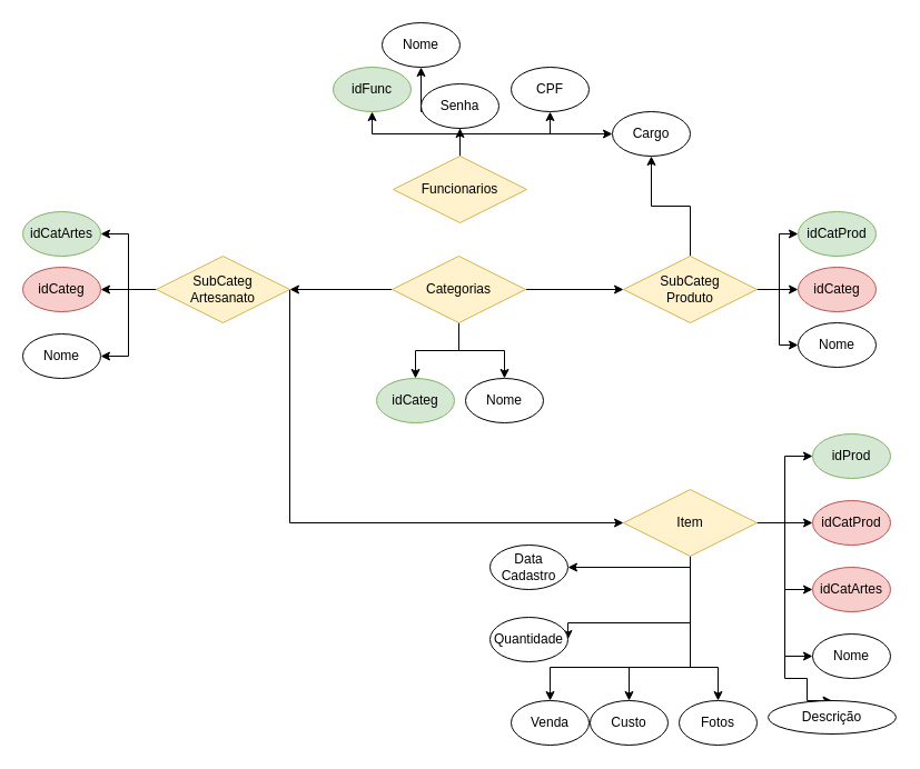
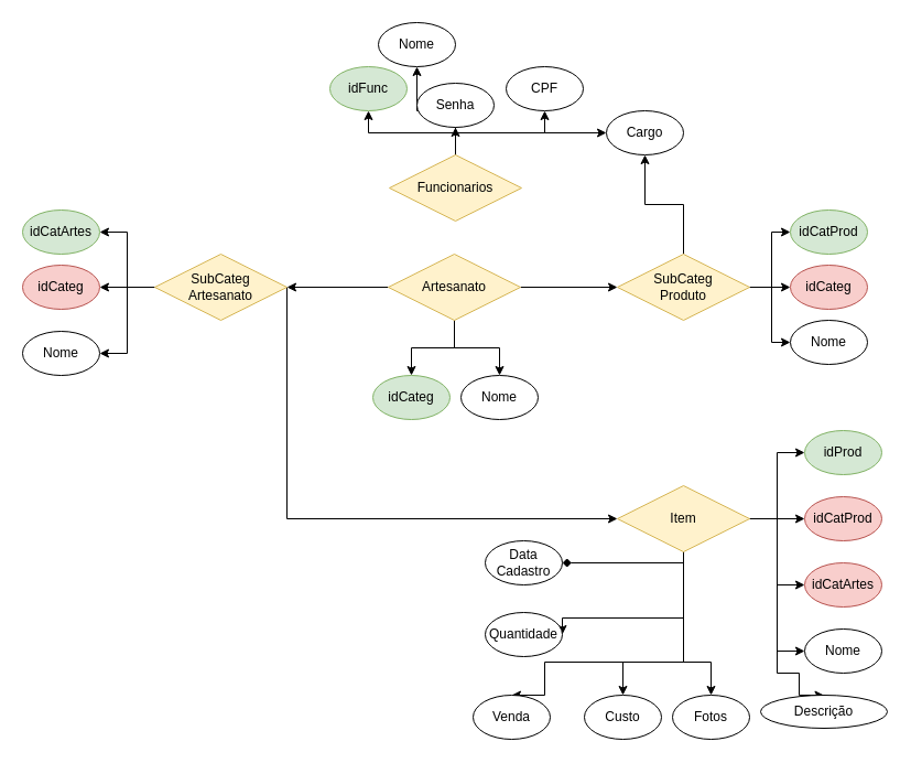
  <mxCell id="0" />
  <mxCell id="1" parent="0" />
  <mxCell id="2" style="edgeStyle=orthogonalEdgeStyle;rounded=0;orthogonalLoop=1;jettySize=auto;html=1;entryX=0.5;entryY=1;entryDx=0;entryDy=0;" parent="1" source="7" target="9" edge="1"><mxGeometry relative="1" as="geometry" /></mxCell>
  <mxCell id="3" style="edgeStyle=orthogonalEdgeStyle;rounded=0;orthogonalLoop=1;jettySize=auto;html=1;entryX=0.5;entryY=1;entryDx=0;entryDy=0;" parent="1" source="7" target="8" edge="1"><mxGeometry relative="1" as="geometry" /></mxCell>
  <mxCell id="4" style="edgeStyle=orthogonalEdgeStyle;rounded=0;orthogonalLoop=1;jettySize=auto;html=1;entryX=0.5;entryY=1;entryDx=0;entryDy=0;" parent="1" source="7" target="10" edge="1"><mxGeometry relative="1" as="geometry"><Array as="points"><mxPoint x="413" y="120" /><mxPoint x="494" y="120" /></Array></mxGeometry></mxCell>
  <mxCell id="5" style="edgeStyle=orthogonalEdgeStyle;rounded=0;orthogonalLoop=1;jettySize=auto;html=1;entryX=0.5;entryY=1;entryDx=0;entryDy=0;" parent="1" source="7" target="11" edge="1"><mxGeometry relative="1" as="geometry" /></mxCell>
  <mxCell id="6" style="edgeStyle=orthogonalEdgeStyle;rounded=0;orthogonalLoop=1;jettySize=auto;html=1;entryX=0;entryY=0.5;entryDx=0;entryDy=0;" parent="1" source="7" target="53" edge="1"><mxGeometry relative="1" as="geometry"><Array as="points"><mxPoint x="413" y="120" /></Array></mxGeometry></mxCell>
  <mxCell id="7" value="Funcionarios" style="rhombus;whiteSpace=wrap;html=1;fillColor=#fff2cc;strokeColor=#d6b656;fontColor=#000000;" parent="1" vertex="1"><mxGeometry x="353" y="140" width="120" height="60" as="geometry" /></mxCell>
  <mxCell id="8" value="idFunc" style="ellipse;whiteSpace=wrap;html=1;fillColor=#d5e8d4;strokeColor=#82b366;fontColor=#000000;" parent="1" vertex="1"><mxGeometry x="299" y="60" width="70" height="40" as="geometry" /></mxCell>
  <mxCell id="9" value="Senha" style="ellipse;whiteSpace=wrap;html=1;" parent="1" vertex="1"><mxGeometry x="378" y="75" width="70" height="40" as="geometry" /></mxCell>
  <mxCell id="10" value="CPF" style="ellipse;whiteSpace=wrap;html=1;" parent="1" vertex="1"><mxGeometry x="459" y="60" width="70" height="40" as="geometry" /></mxCell>
  <mxCell id="11" value="Nome" style="ellipse;whiteSpace=wrap;html=1;" parent="1" vertex="1"><mxGeometry x="343" y="20" width="70" height="40" as="geometry" /></mxCell>
  <mxCell id="12" style="edgeStyle=orthogonalEdgeStyle;rounded=0;orthogonalLoop=1;jettySize=auto;html=1;entryX=0.5;entryY=0;entryDx=0;entryDy=0;" parent="1" source="16" target="17" edge="1"><mxGeometry relative="1" as="geometry" /></mxCell>
  <mxCell id="13" style="edgeStyle=orthogonalEdgeStyle;rounded=0;orthogonalLoop=1;jettySize=auto;html=1;entryX=0.5;entryY=0;entryDx=0;entryDy=0;" parent="1" source="16" target="18" edge="1"><mxGeometry relative="1" as="geometry" /></mxCell>
  <mxCell id="14" style="edgeStyle=orthogonalEdgeStyle;rounded=0;orthogonalLoop=1;jettySize=auto;html=1;entryX=1;entryY=0.5;entryDx=0;entryDy=0;" parent="1" source="16" target="23" edge="1"><mxGeometry relative="1" as="geometry" /></mxCell>
  <mxCell id="15" style="edgeStyle=orthogonalEdgeStyle;rounded=0;orthogonalLoop=1;jettySize=auto;html=1;" parent="1" source="16" target="31" edge="1"><mxGeometry relative="1" as="geometry" /></mxCell>
- <mxCell id="16" value="Categorias" style="rhombus;whiteSpace=wrap;html=1;fillColor=#fff2cc;strokeColor=#d6b656;fontColor=#000000;" parent="1" vertex="1"><mxGeometry x="352" y="230" width="120" height="60" as="geometry" /></mxCell>
+ <mxCell id="16" value="Artesanato" style="rhombus;whiteSpace=wrap;html=1;fillColor=#fff2cc;strokeColor=#d6b656;fontColor=#000000;" parent="1" vertex="1"><mxGeometry x="352" y="230" width="120" height="60" as="geometry" /></mxCell>
  <mxCell id="17" value="idCateg" style="ellipse;whiteSpace=wrap;html=1;fillColor=#d5e8d4;strokeColor=#82b366;fontColor=#000000;" parent="1" vertex="1"><mxGeometry x="338" y="340" width="70" height="40" as="geometry" /></mxCell>
  <mxCell id="18" value="Nome" style="ellipse;whiteSpace=wrap;html=1;" parent="1" vertex="1"><mxGeometry x="418" y="340" width="70" height="40" as="geometry" /></mxCell>
  <mxCell id="19" style="edgeStyle=orthogonalEdgeStyle;rounded=0;orthogonalLoop=1;jettySize=auto;html=1;" parent="1" source="23" target="26" edge="1"><mxGeometry relative="1" as="geometry" /></mxCell>
  <mxCell id="20" style="edgeStyle=orthogonalEdgeStyle;rounded=0;orthogonalLoop=1;jettySize=auto;html=1;entryX=1;entryY=0.5;entryDx=0;entryDy=0;" parent="1" source="23" target="24" edge="1"><mxGeometry relative="1" as="geometry" /></mxCell>
  <mxCell id="21" style="edgeStyle=orthogonalEdgeStyle;rounded=0;orthogonalLoop=1;jettySize=auto;html=1;entryX=1;entryY=0.5;entryDx=0;entryDy=0;" parent="1" source="23" target="25" edge="1"><mxGeometry relative="1" as="geometry" /></mxCell>
  <mxCell id="22" style="edgeStyle=orthogonalEdgeStyle;rounded=0;orthogonalLoop=1;jettySize=auto;html=1;entryX=0;entryY=0.5;entryDx=0;entryDy=0;" parent="1" source="23" target="45" edge="1"><mxGeometry relative="1" as="geometry"><Array as="points"><mxPoint x="260" y="470" /></Array></mxGeometry></mxCell>
  <mxCell id="23" value="SubCateg&lt;br&gt;Artesanato" style="rhombus;whiteSpace=wrap;html=1;fillColor=#fff2cc;strokeColor=#d6b656;fontColor=#000000;" parent="1" vertex="1"><mxGeometry x="140" y="230" width="120" height="60" as="geometry" /></mxCell>
  <mxCell id="24" value="idCatArtes" style="ellipse;whiteSpace=wrap;html=1;fillColor=#d5e8d4;strokeColor=#82b366;fontColor=#000000;" parent="1" vertex="1"><mxGeometry x="20" y="190" width="70" height="40" as="geometry" /></mxCell>
  <mxCell id="25" value="Nome" style="ellipse;whiteSpace=wrap;html=1;" parent="1" vertex="1"><mxGeometry x="20" y="300" width="70" height="40" as="geometry" /></mxCell>
  <mxCell id="26" value="idCateg" style="ellipse;whiteSpace=wrap;html=1;fillColor=#f8cecc;strokeColor=#b85450;fontColor=#000000;" parent="1" vertex="1"><mxGeometry x="20" y="240" width="70" height="40" as="geometry" /></mxCell>
  <mxCell id="27" style="edgeStyle=orthogonalEdgeStyle;rounded=0;orthogonalLoop=1;jettySize=auto;html=1;" parent="1" source="31" target="34" edge="1"><mxGeometry relative="1" as="geometry" /></mxCell>
  <mxCell id="28" style="edgeStyle=orthogonalEdgeStyle;rounded=0;orthogonalLoop=1;jettySize=auto;html=1;entryX=0;entryY=0.5;entryDx=0;entryDy=0;" parent="1" source="31" target="32" edge="1"><mxGeometry relative="1" as="geometry" /></mxCell>
  <mxCell id="29" style="edgeStyle=orthogonalEdgeStyle;rounded=0;orthogonalLoop=1;jettySize=auto;html=1;entryX=0;entryY=0.5;entryDx=0;entryDy=0;" parent="1" source="31" target="33" edge="1"><mxGeometry relative="1" as="geometry" /></mxCell>
  <mxCell id="30" style="edgeStyle=orthogonalEdgeStyle;rounded=0;orthogonalLoop=1;jettySize=auto;html=1;" parent="1" source="31" target="53" edge="1"><mxGeometry relative="1" as="geometry" /></mxCell>
  <mxCell id="31" value="SubCateg&lt;br&gt;Produto" style="rhombus;whiteSpace=wrap;html=1;fillColor=#fff2cc;strokeColor=#d6b656;fontColor=#000000;" parent="1" vertex="1"><mxGeometry x="560" y="230" width="120" height="60" as="geometry" /></mxCell>
  <mxCell id="32" value="idCatProd" style="ellipse;whiteSpace=wrap;html=1;fillColor=#d5e8d4;strokeColor=#82b366;fontColor=#000000;" parent="1" vertex="1"><mxGeometry x="717" y="190" width="70" height="40" as="geometry" /></mxCell>
  <mxCell id="33" value="Nome" style="ellipse;whiteSpace=wrap;html=1;" parent="1" vertex="1"><mxGeometry x="717" y="290" width="70" height="40" as="geometry" /></mxCell>
  <mxCell id="34" value="idCateg" style="ellipse;whiteSpace=wrap;html=1;fillColor=#f8cecc;strokeColor=#b85450;fontColor=#000000;" parent="1" vertex="1"><mxGeometry x="717" y="240" width="70" height="40" as="geometry" /></mxCell>
  <mxCell id="35" style="edgeStyle=orthogonalEdgeStyle;rounded=0;orthogonalLoop=1;jettySize=auto;html=1;entryX=0;entryY=0.5;entryDx=0;entryDy=0;" parent="1" source="45" target="48" edge="1"><mxGeometry relative="1" as="geometry" /></mxCell>
  <mxCell id="36" style="edgeStyle=orthogonalEdgeStyle;rounded=0;orthogonalLoop=1;jettySize=auto;html=1;entryX=0;entryY=0.5;entryDx=0;entryDy=0;" parent="1" source="45" target="47" edge="1"><mxGeometry relative="1" as="geometry" /></mxCell>
  <mxCell id="37" style="edgeStyle=orthogonalEdgeStyle;rounded=0;orthogonalLoop=1;jettySize=auto;html=1;entryX=0;entryY=0.5;entryDx=0;entryDy=0;" parent="1" source="45" target="46" edge="1"><mxGeometry relative="1" as="geometry" /></mxCell>
  <mxCell id="38" style="edgeStyle=orthogonalEdgeStyle;rounded=0;orthogonalLoop=1;jettySize=auto;html=1;entryX=0.5;entryY=0;entryDx=0;entryDy=0;" parent="1" source="45" target="49" edge="1"><mxGeometry relative="1" as="geometry"><mxPoint x="705" y="620" as="targetPoint" /><Array as="points"><mxPoint x="705" y="470" /><mxPoint x="705" y="610" /><mxPoint x="725" y="610" /></Array></mxGeometry></mxCell>
  <mxCell id="39" style="edgeStyle=orthogonalEdgeStyle;rounded=0;orthogonalLoop=1;jettySize=auto;html=1;entryX=0.5;entryY=0;entryDx=0;entryDy=0;" parent="1" source="45" target="50" edge="1"><mxGeometry relative="1" as="geometry"><Array as="points"><mxPoint x="620" y="600" /><mxPoint x="565" y="600" /></Array></mxGeometry></mxCell>
  <mxCell id="40" style="edgeStyle=orthogonalEdgeStyle;rounded=0;orthogonalLoop=1;jettySize=auto;html=1;entryX=0.5;entryY=0;entryDx=0;entryDy=0;" parent="1" source="45" target="51" edge="1"><mxGeometry relative="1" as="geometry"><Array as="points"><mxPoint x="620" y="600" /><mxPoint x="494" y="600" /></Array></mxGeometry></mxCell>
- <mxCell id="41" style="edgeStyle=orthogonalEdgeStyle;rounded=0;orthogonalLoop=1;jettySize=auto;html=1;entryX=1;entryY=0.5;entryDx=0;entryDy=0;" parent="1" source="45" target="52" edge="1"><mxGeometry relative="1" as="geometry"><Array as="points"><mxPoint x="620" y="510" /></Array></mxGeometry></mxCell>
+ <mxCell id="41" style="edgeStyle=orthogonalEdgeStyle;rounded=0;orthogonalLoop=1;jettySize=auto;html=1;entryX=1;entryY=0.5;entryDx=0;entryDy=0;endArrow=diamond;" parent="1" source="45" target="52" edge="1"><mxGeometry relative="1" as="geometry"><Array as="points"><mxPoint x="620" y="510" /></Array></mxGeometry></mxCell>
  <mxCell id="42" style="edgeStyle=orthogonalEdgeStyle;rounded=0;orthogonalLoop=1;jettySize=auto;html=1;entryX=0;entryY=0.5;entryDx=0;entryDy=0;" parent="1" source="45" target="54" edge="1"><mxGeometry relative="1" as="geometry" /></mxCell>
  <mxCell id="43" style="edgeStyle=orthogonalEdgeStyle;rounded=0;orthogonalLoop=1;jettySize=auto;html=1;entryX=1;entryY=0.5;entryDx=0;entryDy=0;" parent="1" source="45" target="55" edge="1"><mxGeometry relative="1" as="geometry"><Array as="points"><mxPoint x="620" y="560" /></Array></mxGeometry></mxCell>
  <mxCell id="44" style="edgeStyle=orthogonalEdgeStyle;rounded=0;orthogonalLoop=1;jettySize=auto;html=1;exitX=0.5;exitY=1;exitDx=0;exitDy=0;entryX=0.5;entryY=0;entryDx=0;entryDy=0;" parent="1" source="45" target="56" edge="1"><mxGeometry relative="1" as="geometry"><Array as="points"><mxPoint x="620" y="600" /><mxPoint x="645" y="600" /></Array></mxGeometry></mxCell>
  <mxCell id="45" value="Item" style="rhombus;whiteSpace=wrap;html=1;fillColor=#fff2cc;strokeColor=#d6b656;fontColor=#000000;" parent="1" vertex="1"><mxGeometry x="560" y="440" width="120" height="60" as="geometry" /></mxCell>
  <mxCell id="46" value="Nome" style="ellipse;whiteSpace=wrap;html=1;" parent="1" vertex="1"><mxGeometry x="730" y="570" width="70" height="40" as="geometry" /></mxCell>
  <mxCell id="47" value="idProd" style="ellipse;whiteSpace=wrap;html=1;fillColor=#d5e8d4;strokeColor=#82b366;fontColor=#000000;" parent="1" vertex="1"><mxGeometry x="730" y="390" width="70" height="40" as="geometry" /></mxCell>
  <mxCell id="48" value="idCatProd" style="ellipse;whiteSpace=wrap;html=1;fillColor=#f8cecc;strokeColor=#b85450;fontColor=#000000;" parent="1" vertex="1"><mxGeometry x="730" y="450" width="70" height="40" as="geometry" /></mxCell>
  <mxCell id="49" value="Descrição" style="ellipse;whiteSpace=wrap;html=1;" parent="1" vertex="1"><mxGeometry x="690" y="630" width="115" height="30" as="geometry" /></mxCell>
  <mxCell id="50" value="Custo" style="ellipse;whiteSpace=wrap;html=1;" parent="1" vertex="1"><mxGeometry x="530" y="630" width="70" height="40" as="geometry" /></mxCell>
- <mxCell id="51" value="Venda" style="ellipse;whiteSpace=wrap;html=1;" parent="1" vertex="1"><mxGeometry x="459" y="630" width="70" height="40" as="geometry" /></mxCell>
+ <mxCell id="51" value="Venda" style="ellipse;whiteSpace=wrap;html=1;" parent="1" vertex="1"><mxGeometry x="429" y="630" width="70" height="40" as="geometry" /></mxCell>
  <mxCell id="52" value="Data&lt;br&gt;Cadastro" style="ellipse;whiteSpace=wrap;html=1;" parent="1" vertex="1"><mxGeometry x="440" y="490" width="70" height="40" as="geometry" /></mxCell>
  <mxCell id="53" value="Cargo" style="ellipse;whiteSpace=wrap;html=1;" parent="1" vertex="1"><mxGeometry x="550" y="100" width="70" height="40" as="geometry" /></mxCell>
  <mxCell id="54" value="idCatArtes" style="ellipse;whiteSpace=wrap;html=1;fillColor=#f8cecc;strokeColor=#b85450;fontColor=#000000;" parent="1" vertex="1"><mxGeometry x="730" y="510" width="70" height="40" as="geometry" /></mxCell>
  <mxCell id="55" value="Quantidade" style="ellipse;whiteSpace=wrap;html=1;" parent="1" vertex="1"><mxGeometry x="440" y="555" width="70" height="40" as="geometry" /></mxCell>
  <mxCell id="56" value="Fotos" style="ellipse;whiteSpace=wrap;html=1;" parent="1" vertex="1"><mxGeometry x="610" y="630" width="70" height="40" as="geometry" /></mxCell>
